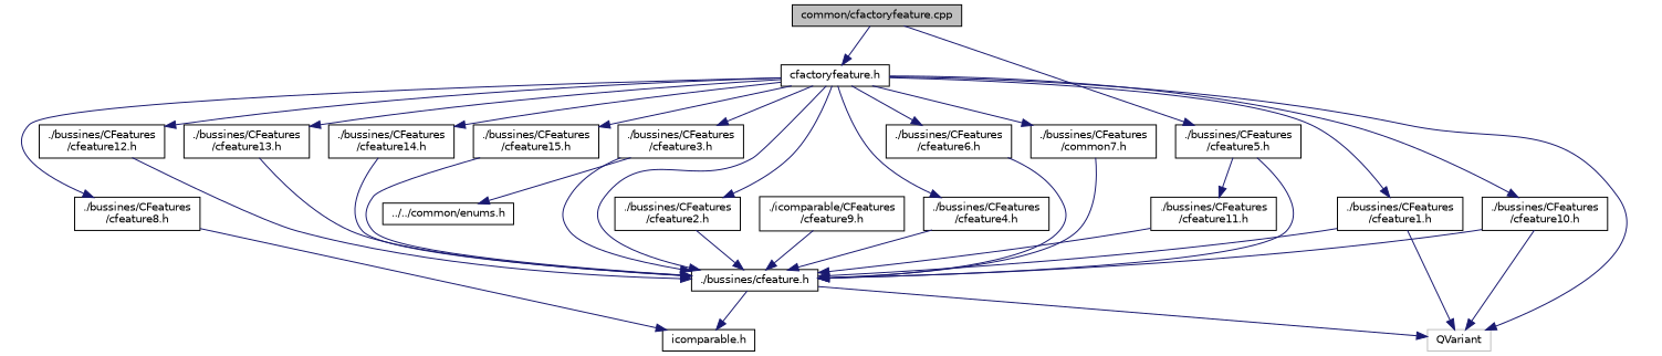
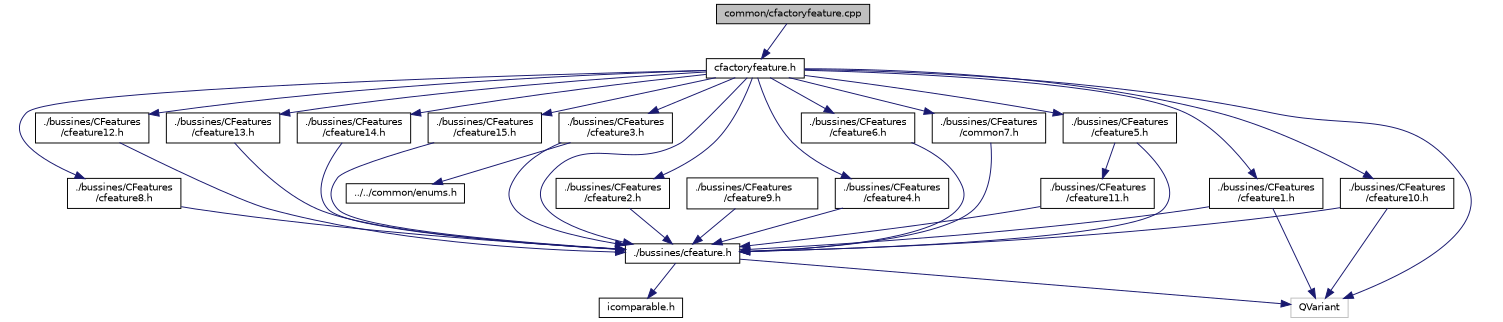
  digraph {
    node [color=black fillcolor=white fontname=Helvetica fontsize=10 shape=record style=filled]
    edge [color=midnightblue fontname=Helvetica fontsize=10 labelfontname=Helvetica labelfontsize=10 style=solid]
    n1 [fillcolor=grey75 fontcolor=black height=0.2 label="common/cfactoryfeature.cpp" width=0.4]
    n2 [height=0.2 label="cfactoryfeature.h" width=0.4]
    n3 [color=grey75 height=0.2 label=QVariant width=0.4]
    n4 [height=0.2 label="./bussines/cfeature.h" width=0.4]
    n5 [height=0.2 label="./bussines/CFeatures\l/cfeature1.h" width=0.4]
    n6 [height=0.2 label="./bussines/CFeatures\l/cfeature2.h" width=0.4]
    n7 [height=0.2 label="./bussines/CFeatures\l/cfeature3.h" width=0.4]
    n8 [height=0.2 label="./bussines/CFeatures\l/cfeature4.h" width=0.4]
    n9 [height=0.2 label="./bussines/CFeatures\l/cfeature5.h" width=0.4]
    n10 [height=0.2 label="./bussines/CFeatures\l/cfeature6.h" width=0.4]
    n11 [height=0.2 label="./bussines/CFeatures\l/common7.h" width=0.4]
    n12 [height=0.2 label="./bussines/CFeatures\l/cfeature8.h" width=0.4]
    n13 [height=0.2 label="./bussines/CFeatures\l/cfeature10.h" width=0.4]
    n14 [height=0.2 label="./bussines/CFeatures\l/cfeature12.h" width=0.4]
    n15 [height=0.2 label="./bussines/CFeatures\l/cfeature13.h" width=0.4]
    n16 [height=0.2 label="./bussines/CFeatures\l/cfeature14.h" width=0.4]
    n17 [height=0.2 label="./bussines/CFeatures\l/cfeature15.h" width=0.4]
    n18 [height=0.2 label="icomparable.h" width=0.4]
    n19 [height=0.2 label="../../common/enums.h" width=0.4]
    n20 [height=0.2 label="./bussines/CFeatures\l/cfeature11.h" width=0.4]
-   n21 [height=0.2 label="./icomparable/CFeatures\l/cfeature9.h" width=0.4]
+   n21 [height=0.2 label="./bussines/CFeatures\l/cfeature9.h" width=0.4]
    n1 -> n2
    n2 -> n3
    n2 -> n4
    n2 -> n5
    n2 -> n6
    n2 -> n7
    n2 -> n8
-   n1 -> n9
+   n2 -> n9
    n2 -> n10
    n2 -> n11
    n2 -> n12
    n2 -> n13
    n2 -> n14
    n2 -> n15
    n2 -> n16
    n2 -> n17
    n4 -> n3
    n4 -> n18
    n5 -> n3
    n5 -> n4
    n6 -> n4
    n7 -> n4
    n7 -> n19
    n8 -> n4
    n9 -> n4
    n9 -> n20
    n10 -> n4
    n11 -> n4
-   n12 -> n18
+   n12 -> n4
    n13 -> n3
    n13 -> n4
    n14 -> n4
    n15 -> n4
    n16 -> n4
    n17 -> n4
    n20 -> n4
    n21 -> n4
  }
